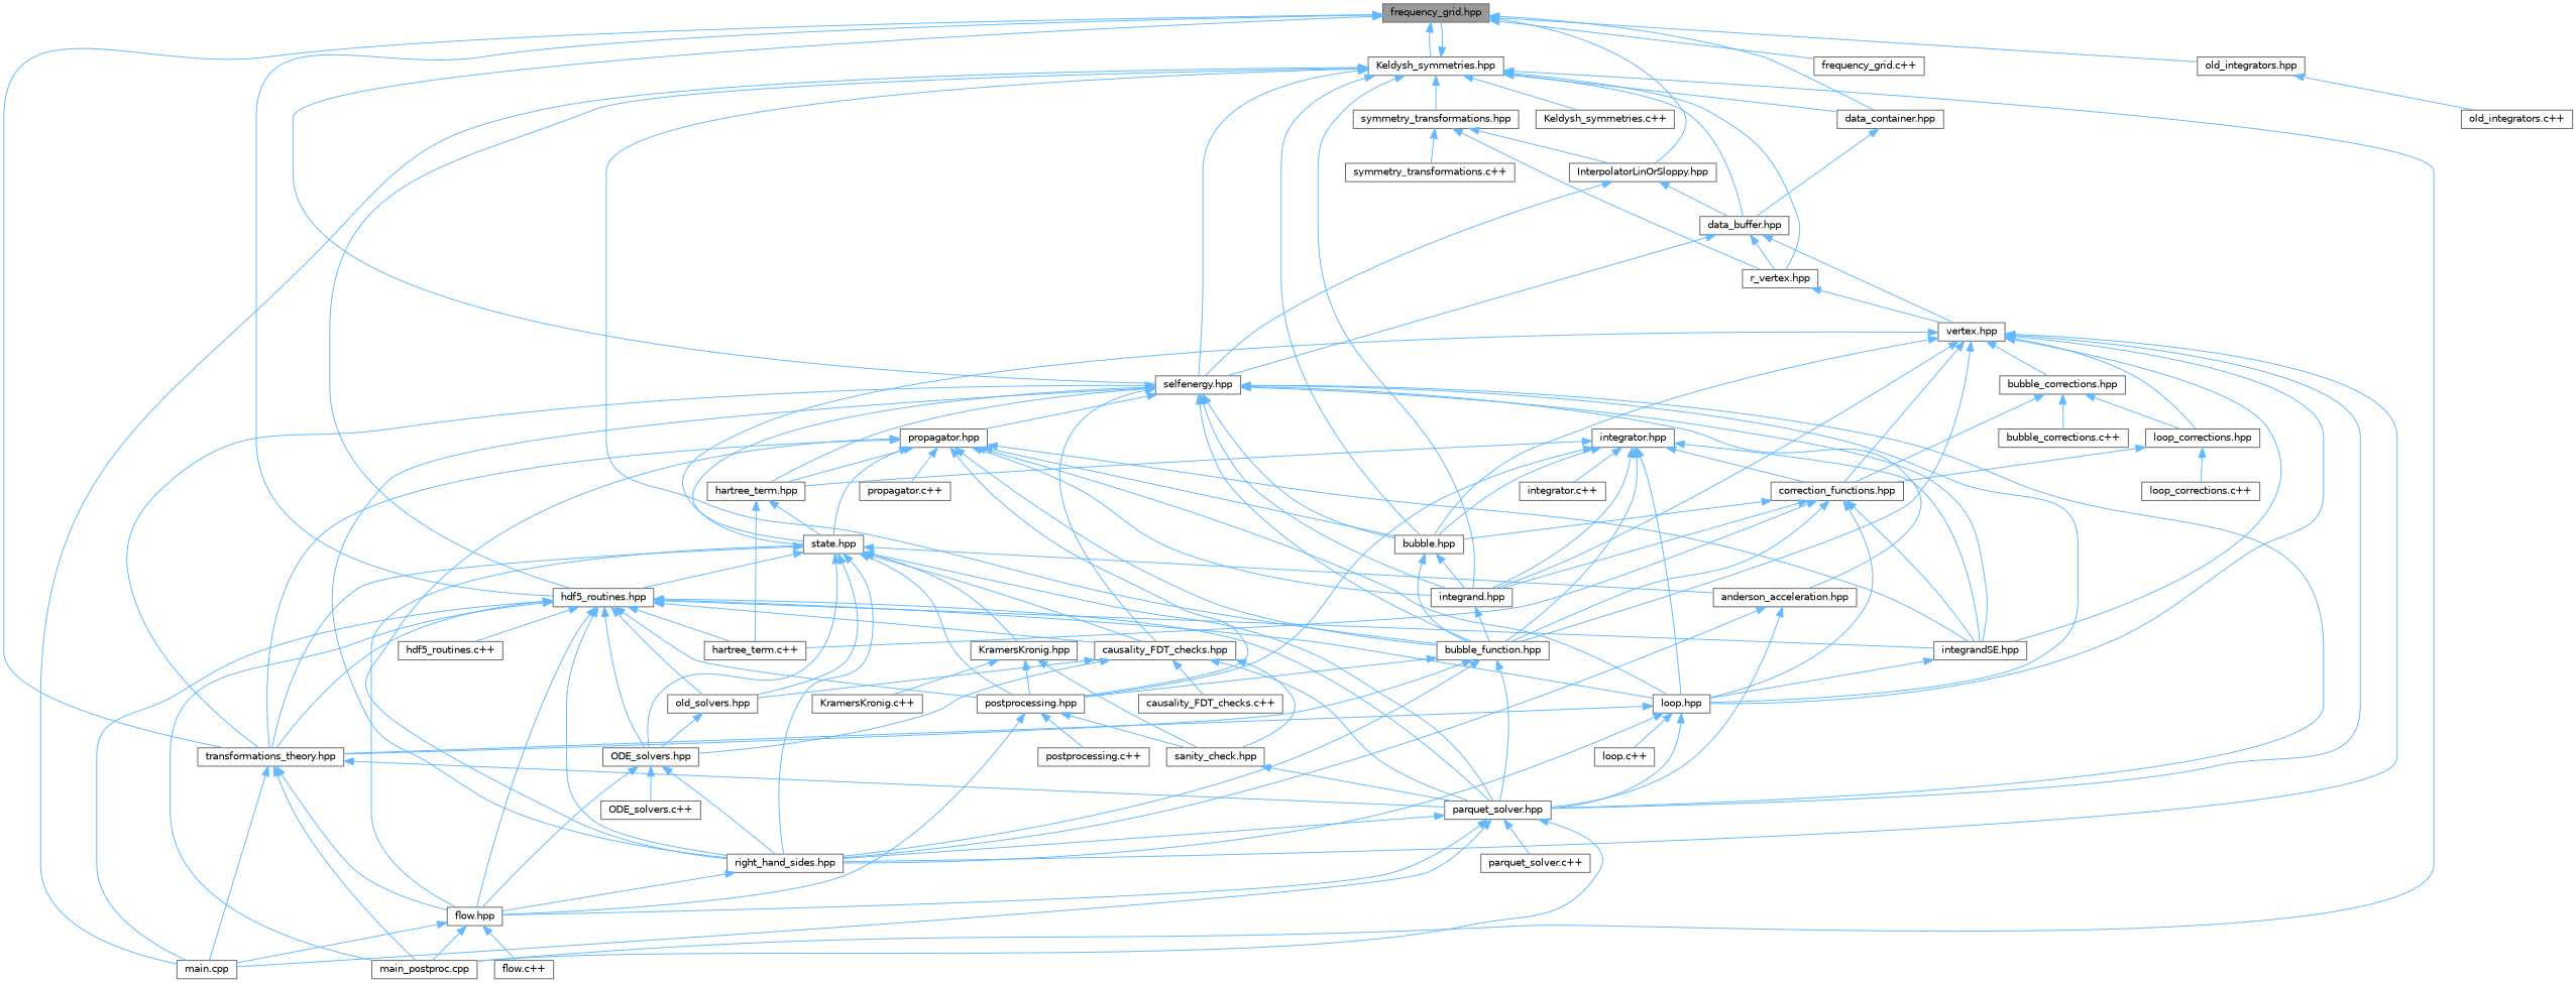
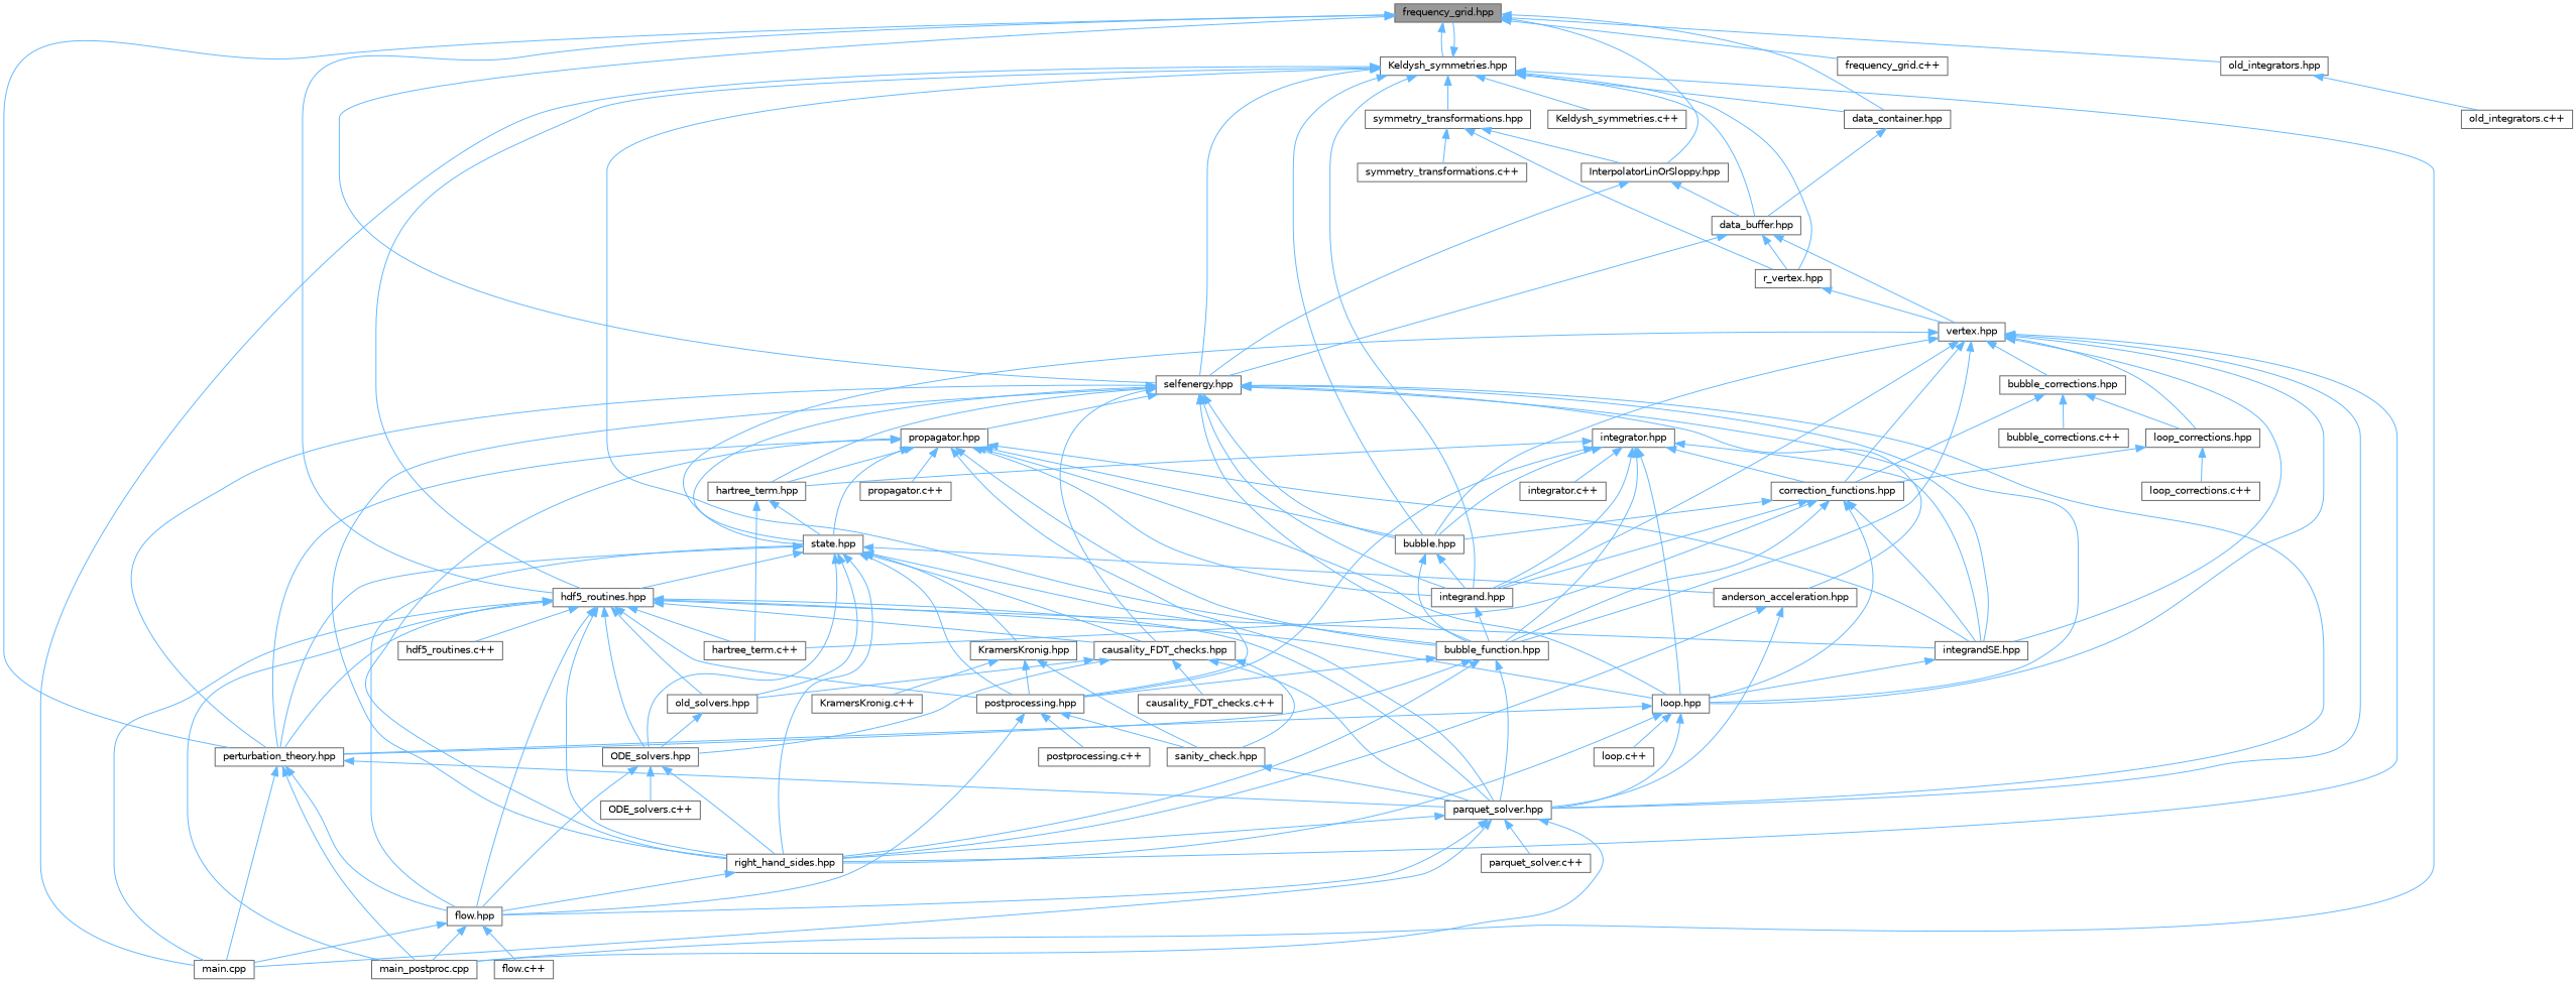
  digraph {
    node [color=grey40 fillcolor=white fontname=Helvetica fontsize=10 shape=box style=filled]
    edge [color=steelblue1 dir=back fontname=Helvetica fontsize=10 labelfontname=Helvetica labelfontsize=10 style=solid]
    n1 [color=gray40 fillcolor=grey60 fontcolor=black height=0.2 label="frequency_grid.hpp" width=0.4]
    n2 [height=0.2 label="InterpolatorLinOrSloppy.hpp" width=0.4]
-   n3 [height=0.2 label="transformations_theory.hpp" width=0.4]
+   n3 [height=0.2 label="perturbation_theory.hpp" width=0.4]
    n4 [height=0.2 label="hdf5_routines.hpp" width=0.4]
    n5 [height=0.2 label="selfenergy.hpp" width=0.4]
    n6 [height=0.2 label="Keldysh_symmetries.hpp" width=0.4]
    n7 [height=0.2 label="data_container.hpp" width=0.4]
    n8 [height=0.2 label="frequency_grid.c++" width=0.4]
    n9 [height=0.2 label="old_integrators.hpp" width=0.4]
    n10 [height=0.2 label="data_buffer.hpp" width=0.4]
    n11 [height=0.2 label="parquet_solver.hpp" width=0.4]
    n12 [height=0.2 label="flow.hpp" width=0.4]
    n13 [height=0.2 label="main.cpp" width=0.4]
    n14 [height=0.2 label="main_postproc.cpp" width=0.4]
    n15 [height=0.2 label="right_hand_sides.hpp" width=0.4]
    n16 [height=0.2 label="integrandSE.hpp" width=0.4]
    n17 [height=0.2 label="loop.hpp" width=0.4]
    n18 [height=0.2 label="postprocessing.hpp" width=0.4]
    n19 [height=0.2 label="hartree_term.c++" width=0.4]
    n20 [height=0.2 label="ODE_solvers.hpp" width=0.4]
    n21 [height=0.2 label="causality_FDT_checks.hpp" width=0.4]
    n22 [height=0.2 label="old_solvers.hpp" width=0.4]
    n23 [height=0.2 label="hdf5_routines.c++" width=0.4]
    n24 [height=0.2 label="bubble.hpp" width=0.4]
    n25 [height=0.2 label="bubble_function.hpp" width=0.4]
    n26 [height=0.2 label="integrand.hpp" width=0.4]
    n27 [height=0.2 label="state.hpp" width=0.4]
    n28 [height=0.2 label="anderson_acceleration.hpp" width=0.4]
    n29 [height=0.2 label="hartree_term.hpp" width=0.4]
    n30 [height=0.2 label="propagator.hpp" width=0.4]
    n31 [height=0.2 label="r_vertex.hpp" width=0.4]
    n32 [height=0.2 label="Keldysh_symmetries.c++" width=0.4]
    n33 [height=0.2 label="symmetry_transformations.hpp" width=0.4]
    n34 [height=0.2 label="old_integrators.c++" width=0.4]
    n35 [height=0.2 label="vertex.hpp" width=0.4]
    n36 [height=0.2 label="bubble_corrections.hpp" width=0.4]
    n37 [height=0.2 label="correction_functions.hpp" width=0.4]
    n38 [height=0.2 label="loop_corrections.hpp" width=0.4]
    n39 [height=0.2 label="parquet_solver.c++" width=0.4]
    n40 [height=0.2 label="bubble_corrections.c++" width=0.4]
    n41 [height=0.2 label="loop.c++" width=0.4]
    n42 [height=0.2 label="loop_corrections.c++" width=0.4]
    n43 [height=0.2 label="KramersKronig.hpp" width=0.4]
    n44 [height=0.2 label="postprocessing.c++" width=0.4]
    n45 [height=0.2 label="sanity_check.hpp" width=0.4]
    n46 [height=0.2 label="flow.c++" width=0.4]
    n47 [height=0.2 label="KramersKronig.c++" width=0.4]
    n48 [height=0.2 label="ODE_solvers.c++" width=0.4]
    n49 [height=0.2 label="causality_FDT_checks.c++" width=0.4]
    n50 [height=0.2 label="propagator.c++" width=0.4]
    n51 [height=0.2 label="symmetry_transformations.c++" width=0.4]
    n52 [height=0.2 label="integrator.hpp" width=0.4]
    n53 [height=0.2 label="integrator.c++" width=0.4]
    n1 -> n2
    n1 -> n3
    n1 -> n4
    n1 -> n5
    n1 -> n6
    n1 -> n7
    n1 -> n8
    n1 -> n9
    n2 -> n5
    n2 -> n10
    n3 -> n11
    n3 -> n12
    n3 -> n13
    n3 -> n14
    n4 -> n3
    n4 -> n11
    n4 -> n12
    n4 -> n13
    n4 -> n14
    n4 -> n15
    n4 -> n16
    n4 -> n17
    n4 -> n18
    n4 -> n19
    n4 -> n20
    n4 -> n21
    n4 -> n22
    n4 -> n23
    n5 -> n3
    n5 -> n11
    n5 -> n15
    n5 -> n16
    n5 -> n17
    n5 -> n21
    n5 -> n24
    n5 -> n25
    n5 -> n26
    n5 -> n27
    n5 -> n28
    n5 -> n29
    n5 -> n30
    n6 -> n1
    n6 -> n4
    n6 -> n5
    n6 -> n7
    n6 -> n10
    n6 -> n13
    n6 -> n14
    n6 -> n24
    n6 -> n25
    n6 -> n26
    n6 -> n31
    n6 -> n32
    n6 -> n33
    n7 -> n10
    n9 -> n34
    n10 -> n5
    n10 -> n31
    n10 -> n35
    n11 -> n12
    n11 -> n13
    n11 -> n14
    n11 -> n15
    n11 -> n39
    n12 -> n13
    n12 -> n14
    n12 -> n46
    n15 -> n12
    n16 -> n17
    n17 -> n3
    n17 -> n11
    n17 -> n15
    n17 -> n41
    n18 -> n12
    n18 -> n44
    n18 -> n45
    n20 -> n12
    n20 -> n15
    n20 -> n48
    n21 -> n11
    n21 -> n20
    n21 -> n22
    n21 -> n45
    n21 -> n49
    n22 -> n20
    n24 -> n25
    n24 -> n26
    n25 -> n3
    n25 -> n11
    n25 -> n15
    n25 -> n18
    n26 -> n25
    n27 -> n3
    n27 -> n4
    n27 -> n11
    n27 -> n12
    n27 -> n15
    n27 -> n18
    n27 -> n20
    n27 -> n21
    n27 -> n22
    n27 -> n28
    n27 -> n43
    n28 -> n11
    n28 -> n15
    n29 -> n19
    n29 -> n27
    n30 -> n3
    n30 -> n15
    n30 -> n16
    n30 -> n17
    n30 -> n18
    n30 -> n24
    n30 -> n25
    n30 -> n26
    n30 -> n27
    n30 -> n29
    n30 -> n50
    n31 -> n35
    n33 -> n2
    n33 -> n31
    n33 -> n51
    n35 -> n11
    n35 -> n15
    n35 -> n16
    n35 -> n17
    n35 -> n24
    n35 -> n25
    n35 -> n26
    n35 -> n27
    n35 -> n36
    n35 -> n37
    n35 -> n38
    n36 -> n37
    n36 -> n38
    n36 -> n40
    n37 -> n16
    n37 -> n17
    n37 -> n19
    n37 -> n24
    n37 -> n25
    n37 -> n26
    n38 -> n37
    n38 -> n42
    n43 -> n18
    n43 -> n45
    n43 -> n47
    n45 -> n11
    n52 -> n16
    n52 -> n17
    n52 -> n18
    n52 -> n24
    n52 -> n25
    n52 -> n26
    n52 -> n29
    n52 -> n37
    n52 -> n53
  }
